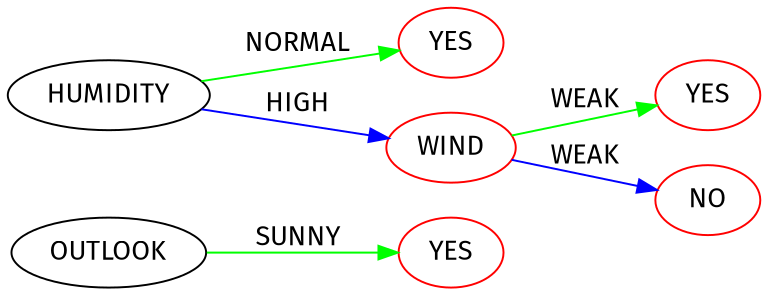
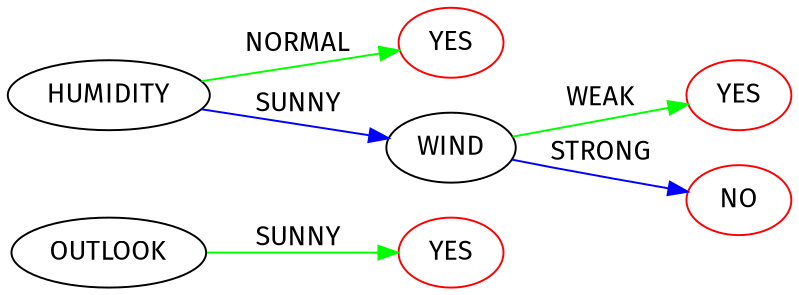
  digraph {
    fontname="Fira Sans"
    rankdir=LR
    node [color=red fontname="Fira Sans"]
    edge [color=green fontname="Fira Sans"]
    n1 [color=black label=OUTLOOK]
    n2 [label=YES]
    n3 [color=black label=HUMIDITY]
    n4 [label=YES]
-   n5 [label=WIND]
+   n5 [color=black label=WIND]
    n6 [label=YES]
    n7 [label=NO]
    n1 -> n2 [label=SUNNY]
    n3 -> n4 [label=NORMAL]
-   n3 -> n5 [color=blue label=HIGH]
+   n3 -> n5 [color=blue label=SUNNY]
    n5 -> n6 [label=WEAK]
-   n5 -> n7 [color=blue label=WEAK]
+   n5 -> n7 [color=blue label=STRONG]
  }
